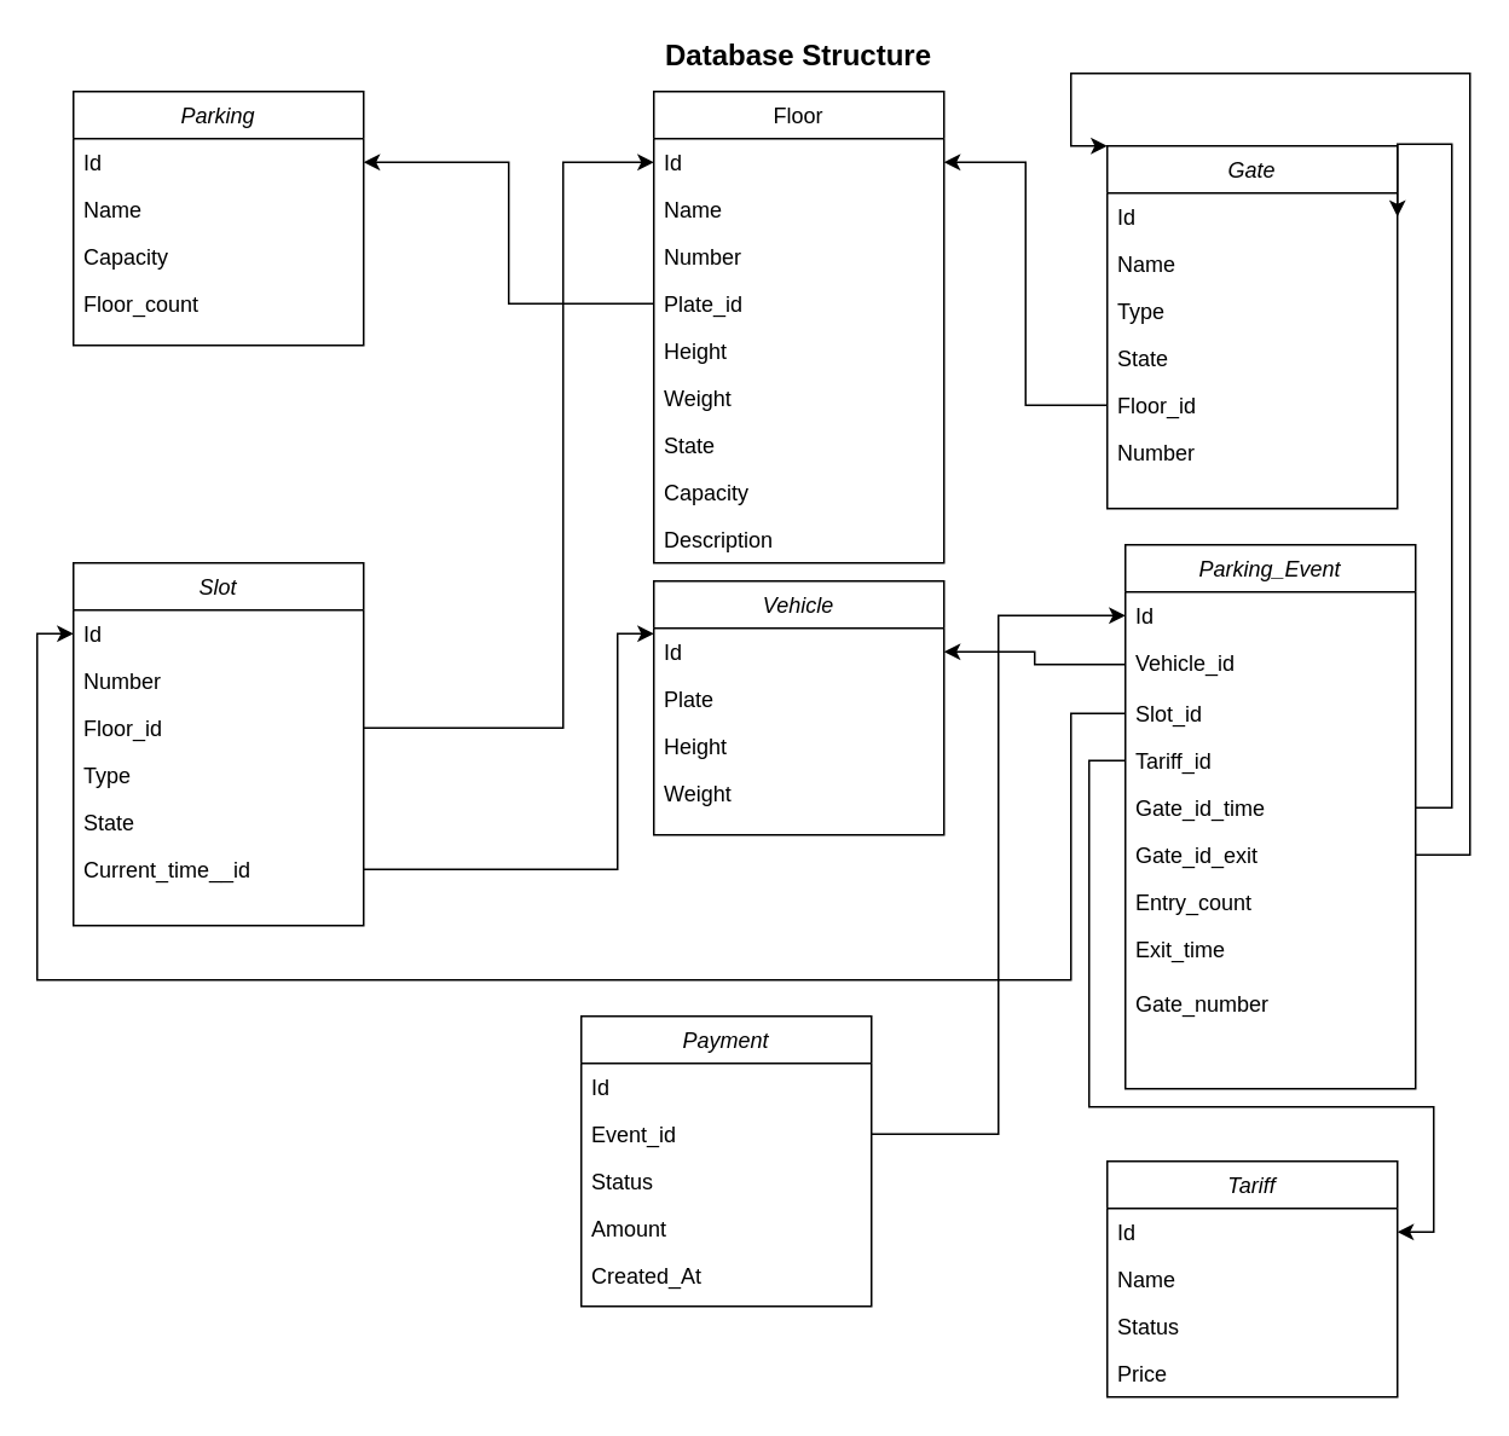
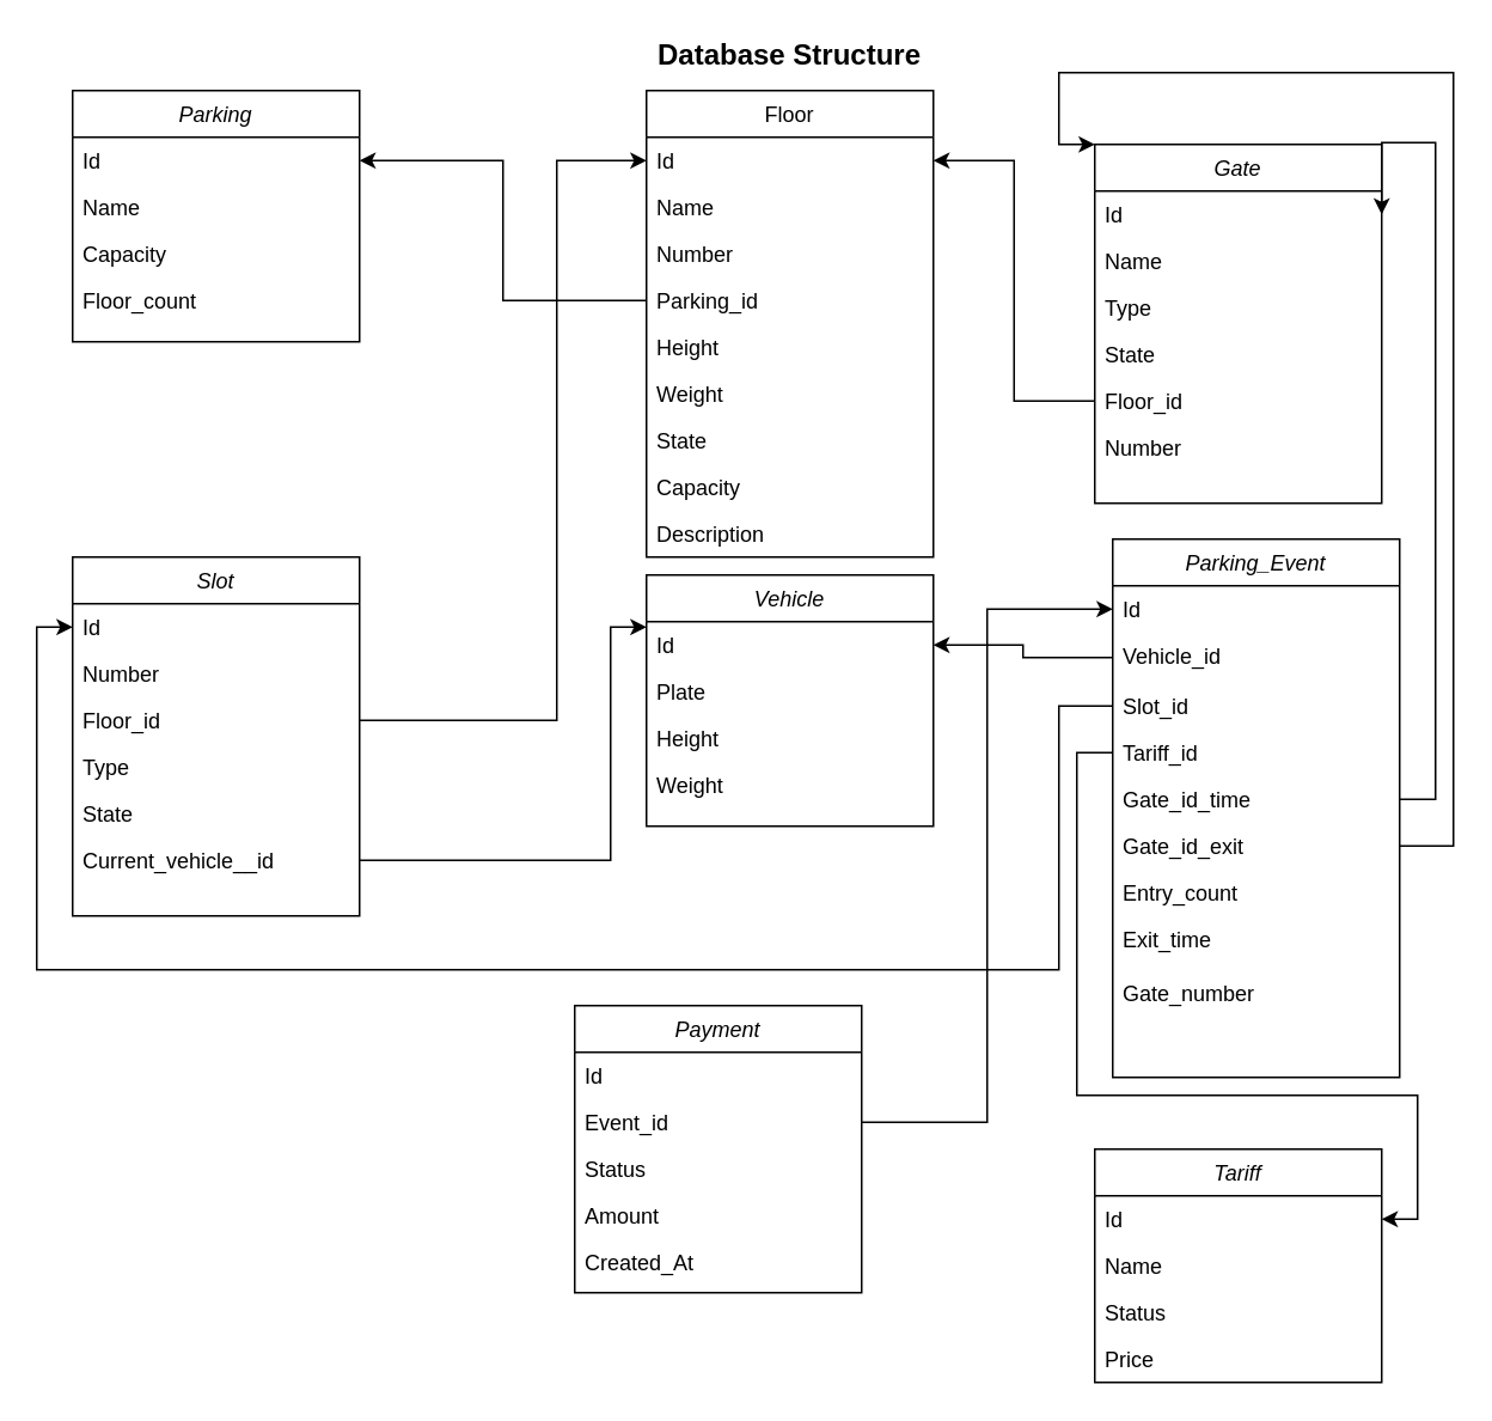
  <mxCell id="0" />
  <mxCell id="1" parent="0" />
  <mxCell id="2" value="Parking" style="swimlane;fontStyle=2;align=center;verticalAlign=top;childLayout=stackLayout;horizontal=1;startSize=26;horizontalStack=0;resizeParent=1;resizeLast=0;collapsible=1;marginBottom=0;rounded=0;shadow=0;strokeWidth=1;" parent="1" vertex="1"><mxGeometry x="40" y="50" width="160" height="140" as="geometry"><mxRectangle x="230" y="140" width="160" height="26" as="alternateBounds" /></mxGeometry></mxCell>
  <mxCell id="3" value="Id" style="text;align=left;verticalAlign=top;spacingLeft=4;spacingRight=4;overflow=hidden;rotatable=0;points=[[0,0.5],[1,0.5]];portConstraint=eastwest;" parent="2" vertex="1"><mxGeometry y="26" width="160" height="26" as="geometry" /></mxCell>
  <mxCell id="4" value="Name" style="text;align=left;verticalAlign=top;spacingLeft=4;spacingRight=4;overflow=hidden;rotatable=0;points=[[0,0.5],[1,0.5]];portConstraint=eastwest;rounded=0;shadow=0;html=0;" parent="2" vertex="1"><mxGeometry y="52" width="160" height="26" as="geometry" /></mxCell>
  <mxCell id="5" value="Capacity" style="text;align=left;verticalAlign=top;spacingLeft=4;spacingRight=4;overflow=hidden;rotatable=0;points=[[0,0.5],[1,0.5]];portConstraint=eastwest;rounded=0;shadow=0;html=0;" parent="2" vertex="1"><mxGeometry y="78" width="160" height="26" as="geometry" /></mxCell>
  <mxCell id="6" value="Floor_count" style="text;align=left;verticalAlign=top;spacingLeft=4;spacingRight=4;overflow=hidden;rotatable=0;points=[[0,0.5],[1,0.5]];portConstraint=eastwest;rounded=0;shadow=0;html=0;" vertex="1" parent="2"><mxGeometry y="104" width="160" height="26" as="geometry" /></mxCell>
  <mxCell id="7" value="Floor" style="swimlane;fontStyle=0;align=center;verticalAlign=top;childLayout=stackLayout;horizontal=1;startSize=26;horizontalStack=0;resizeParent=1;resizeLast=0;collapsible=1;marginBottom=0;rounded=0;shadow=0;strokeWidth=1;" parent="1" vertex="1"><mxGeometry x="360" y="50" width="160" height="260" as="geometry"><mxRectangle x="550" y="140" width="160" height="26" as="alternateBounds" /></mxGeometry></mxCell>
  <mxCell id="8" value="Id" style="text;align=left;verticalAlign=top;spacingLeft=4;spacingRight=4;overflow=hidden;rotatable=0;points=[[0,0.5],[1,0.5]];portConstraint=eastwest;rounded=0;shadow=0;html=0;" parent="7" vertex="1"><mxGeometry y="26" width="160" height="26" as="geometry" /></mxCell>
  <mxCell id="9" value="Name" style="text;align=left;verticalAlign=top;spacingLeft=4;spacingRight=4;overflow=hidden;rotatable=0;points=[[0,0.5],[1,0.5]];portConstraint=eastwest;rounded=0;shadow=0;html=0;" parent="7" vertex="1"><mxGeometry y="52" width="160" height="26" as="geometry" /></mxCell>
  <mxCell id="10" value="Number" style="text;align=left;verticalAlign=top;spacingLeft=4;spacingRight=4;overflow=hidden;rotatable=0;points=[[0,0.5],[1,0.5]];portConstraint=eastwest;rounded=0;shadow=0;html=0;" parent="7" vertex="1"><mxGeometry y="78" width="160" height="26" as="geometry" /></mxCell>
- <mxCell id="11" value="Plate_id" style="text;align=left;verticalAlign=top;spacingLeft=4;spacingRight=4;overflow=hidden;rotatable=0;points=[[0,0.5],[1,0.5]];portConstraint=eastwest;rounded=0;shadow=0;html=0;" parent="7" vertex="1"><mxGeometry y="104" width="160" height="26" as="geometry" /></mxCell>
+ <mxCell id="11" value="Parking_id" style="text;align=left;verticalAlign=top;spacingLeft=4;spacingRight=4;overflow=hidden;rotatable=0;points=[[0,0.5],[1,0.5]];portConstraint=eastwest;rounded=0;shadow=0;html=0;" parent="7" vertex="1"><mxGeometry y="104" width="160" height="26" as="geometry" /></mxCell>
  <mxCell id="12" value="Height" style="text;align=left;verticalAlign=top;spacingLeft=4;spacingRight=4;overflow=hidden;rotatable=0;points=[[0,0.5],[1,0.5]];portConstraint=eastwest;rounded=0;shadow=0;html=0;" vertex="1" parent="7"><mxGeometry y="130" width="160" height="26" as="geometry" /></mxCell>
  <mxCell id="13" value="Weight" style="text;align=left;verticalAlign=top;spacingLeft=4;spacingRight=4;overflow=hidden;rotatable=0;points=[[0,0.5],[1,0.5]];portConstraint=eastwest;rounded=0;shadow=0;html=0;" vertex="1" parent="7"><mxGeometry y="156" width="160" height="26" as="geometry" /></mxCell>
  <mxCell id="14" value="State" style="text;align=left;verticalAlign=top;spacingLeft=4;spacingRight=4;overflow=hidden;rotatable=0;points=[[0,0.5],[1,0.5]];portConstraint=eastwest;rounded=0;shadow=0;html=0;" vertex="1" parent="7"><mxGeometry y="182" width="160" height="26" as="geometry" /></mxCell>
  <mxCell id="15" value="Capacity" style="text;align=left;verticalAlign=top;spacingLeft=4;spacingRight=4;overflow=hidden;rotatable=0;points=[[0,0.5],[1,0.5]];portConstraint=eastwest;rounded=0;shadow=0;html=0;" vertex="1" parent="7"><mxGeometry y="208" width="160" height="26" as="geometry" /></mxCell>
  <mxCell id="16" value="Description" style="text;align=left;verticalAlign=top;spacingLeft=4;spacingRight=4;overflow=hidden;rotatable=0;points=[[0,0.5],[1,0.5]];portConstraint=eastwest;rounded=0;shadow=0;html=0;" vertex="1" parent="7"><mxGeometry y="234" width="160" height="26" as="geometry" /></mxCell>
  <mxCell id="17" style="edgeStyle=orthogonalEdgeStyle;rounded=0;orthogonalLoop=1;jettySize=auto;html=1;" edge="1" parent="1" source="11" target="3"><mxGeometry relative="1" as="geometry" /></mxCell>
  <mxCell id="18" value="Gate" style="swimlane;fontStyle=2;align=center;verticalAlign=top;childLayout=stackLayout;horizontal=1;startSize=26;horizontalStack=0;resizeParent=1;resizeLast=0;collapsible=1;marginBottom=0;rounded=0;shadow=0;strokeWidth=1;" vertex="1" parent="1"><mxGeometry x="610" y="80" width="160" height="200" as="geometry"><mxRectangle x="230" y="140" width="160" height="26" as="alternateBounds" /></mxGeometry></mxCell>
  <mxCell id="19" value="Id" style="text;align=left;verticalAlign=top;spacingLeft=4;spacingRight=4;overflow=hidden;rotatable=0;points=[[0,0.5],[1,0.5]];portConstraint=eastwest;" vertex="1" parent="18"><mxGeometry y="26" width="160" height="26" as="geometry" /></mxCell>
  <mxCell id="20" value="Name" style="text;align=left;verticalAlign=top;spacingLeft=4;spacingRight=4;overflow=hidden;rotatable=0;points=[[0,0.5],[1,0.5]];portConstraint=eastwest;rounded=0;shadow=0;html=0;" vertex="1" parent="18"><mxGeometry y="52" width="160" height="26" as="geometry" /></mxCell>
  <mxCell id="21" value="Type" style="text;align=left;verticalAlign=top;spacingLeft=4;spacingRight=4;overflow=hidden;rotatable=0;points=[[0,0.5],[1,0.5]];portConstraint=eastwest;rounded=0;shadow=0;html=0;" vertex="1" parent="18"><mxGeometry y="78" width="160" height="26" as="geometry" /></mxCell>
  <mxCell id="22" value="State" style="text;align=left;verticalAlign=top;spacingLeft=4;spacingRight=4;overflow=hidden;rotatable=0;points=[[0,0.5],[1,0.5]];portConstraint=eastwest;rounded=0;shadow=0;html=0;" vertex="1" parent="18"><mxGeometry y="104" width="160" height="26" as="geometry" /></mxCell>
  <mxCell id="23" value="Floor_id" style="text;align=left;verticalAlign=top;spacingLeft=4;spacingRight=4;overflow=hidden;rotatable=0;points=[[0,0.5],[1,0.5]];portConstraint=eastwest;rounded=0;shadow=0;html=0;" vertex="1" parent="18"><mxGeometry y="130" width="160" height="26" as="geometry" /></mxCell>
  <mxCell id="24" value="Number" style="text;align=left;verticalAlign=top;spacingLeft=4;spacingRight=4;overflow=hidden;rotatable=0;points=[[0,0.5],[1,0.5]];portConstraint=eastwest;rounded=0;shadow=0;html=0;" vertex="1" parent="18"><mxGeometry y="156" width="160" height="26" as="geometry" /></mxCell>
  <mxCell id="25" style="edgeStyle=orthogonalEdgeStyle;rounded=0;orthogonalLoop=1;jettySize=auto;html=1;" edge="1" parent="1" source="23" target="8"><mxGeometry relative="1" as="geometry" /></mxCell>
  <mxCell id="26" value="Slot" style="swimlane;fontStyle=2;align=center;verticalAlign=top;childLayout=stackLayout;horizontal=1;startSize=26;horizontalStack=0;resizeParent=1;resizeLast=0;collapsible=1;marginBottom=0;rounded=0;shadow=0;strokeWidth=1;" vertex="1" parent="1"><mxGeometry x="40" y="310" width="160" height="200" as="geometry"><mxRectangle x="230" y="140" width="160" height="26" as="alternateBounds" /></mxGeometry></mxCell>
  <mxCell id="27" value="Id" style="text;align=left;verticalAlign=top;spacingLeft=4;spacingRight=4;overflow=hidden;rotatable=0;points=[[0,0.5],[1,0.5]];portConstraint=eastwest;" vertex="1" parent="26"><mxGeometry y="26" width="160" height="26" as="geometry" /></mxCell>
  <mxCell id="28" value="Number" style="text;align=left;verticalAlign=top;spacingLeft=4;spacingRight=4;overflow=hidden;rotatable=0;points=[[0,0.5],[1,0.5]];portConstraint=eastwest;rounded=0;shadow=0;html=0;" vertex="1" parent="26"><mxGeometry y="52" width="160" height="26" as="geometry" /></mxCell>
  <mxCell id="29" value="Floor_id" style="text;align=left;verticalAlign=top;spacingLeft=4;spacingRight=4;overflow=hidden;rotatable=0;points=[[0,0.5],[1,0.5]];portConstraint=eastwest;rounded=0;shadow=0;html=0;" vertex="1" parent="26"><mxGeometry y="78" width="160" height="26" as="geometry" /></mxCell>
  <mxCell id="30" value="Type" style="text;align=left;verticalAlign=top;spacingLeft=4;spacingRight=4;overflow=hidden;rotatable=0;points=[[0,0.5],[1,0.5]];portConstraint=eastwest;rounded=0;shadow=0;html=0;" vertex="1" parent="26"><mxGeometry y="104" width="160" height="26" as="geometry" /></mxCell>
  <mxCell id="31" value="State" style="text;align=left;verticalAlign=top;spacingLeft=4;spacingRight=4;overflow=hidden;rotatable=0;points=[[0,0.5],[1,0.5]];portConstraint=eastwest;rounded=0;shadow=0;html=0;" vertex="1" parent="26"><mxGeometry y="130" width="160" height="26" as="geometry" /></mxCell>
- <mxCell id="32" value="Current_time__id" style="text;align=left;verticalAlign=top;spacingLeft=4;spacingRight=4;overflow=hidden;rotatable=0;points=[[0,0.5],[1,0.5]];portConstraint=eastwest;rounded=0;shadow=0;html=0;" vertex="1" parent="26"><mxGeometry y="156" width="160" height="26" as="geometry" /></mxCell>
+ <mxCell id="32" value="Current_vehicle__id" style="text;align=left;verticalAlign=top;spacingLeft=4;spacingRight=4;overflow=hidden;rotatable=0;points=[[0,0.5],[1,0.5]];portConstraint=eastwest;rounded=0;shadow=0;html=0;" vertex="1" parent="26"><mxGeometry y="156" width="160" height="26" as="geometry" /></mxCell>
  <mxCell id="33" style="edgeStyle=orthogonalEdgeStyle;rounded=0;orthogonalLoop=1;jettySize=auto;html=1;entryX=0;entryY=0.5;entryDx=0;entryDy=0;" edge="1" parent="1" source="29" target="8"><mxGeometry relative="1" as="geometry"><mxPoint x="330" y="90" as="targetPoint" /><Array as="points"><mxPoint x="310" y="401" /><mxPoint x="310" y="89" /></Array></mxGeometry></mxCell>
  <mxCell id="34" value="Vehicle" style="swimlane;fontStyle=2;align=center;verticalAlign=top;childLayout=stackLayout;horizontal=1;startSize=26;horizontalStack=0;resizeParent=1;resizeLast=0;collapsible=1;marginBottom=0;rounded=0;shadow=0;strokeWidth=1;" vertex="1" parent="1"><mxGeometry x="360" y="320" width="160" height="140" as="geometry"><mxRectangle x="230" y="140" width="160" height="26" as="alternateBounds" /></mxGeometry></mxCell>
  <mxCell id="35" value="Id" style="text;align=left;verticalAlign=top;spacingLeft=4;spacingRight=4;overflow=hidden;rotatable=0;points=[[0,0.5],[1,0.5]];portConstraint=eastwest;" vertex="1" parent="34"><mxGeometry y="26" width="160" height="26" as="geometry" /></mxCell>
  <mxCell id="36" value="Plate" style="text;align=left;verticalAlign=top;spacingLeft=4;spacingRight=4;overflow=hidden;rotatable=0;points=[[0,0.5],[1,0.5]];portConstraint=eastwest;rounded=0;shadow=0;html=0;" vertex="1" parent="34"><mxGeometry y="52" width="160" height="26" as="geometry" /></mxCell>
  <mxCell id="37" value="Height" style="text;align=left;verticalAlign=top;spacingLeft=4;spacingRight=4;overflow=hidden;rotatable=0;points=[[0,0.5],[1,0.5]];portConstraint=eastwest;rounded=0;shadow=0;html=0;" vertex="1" parent="34"><mxGeometry y="78" width="160" height="26" as="geometry" /></mxCell>
  <mxCell id="38" value="Weight" style="text;align=left;verticalAlign=top;spacingLeft=4;spacingRight=4;overflow=hidden;rotatable=0;points=[[0,0.5],[1,0.5]];portConstraint=eastwest;rounded=0;shadow=0;html=0;" vertex="1" parent="34"><mxGeometry y="104" width="160" height="26" as="geometry" /></mxCell>
  <mxCell id="39" style="edgeStyle=orthogonalEdgeStyle;rounded=0;orthogonalLoop=1;jettySize=auto;html=1;" edge="1" parent="1" source="32" target="35"><mxGeometry relative="1" as="geometry"><Array as="points"><mxPoint x="340" y="479" /><mxPoint x="340" y="349" /></Array></mxGeometry></mxCell>
  <mxCell id="40" value="Payment" style="swimlane;fontStyle=2;align=center;verticalAlign=top;childLayout=stackLayout;horizontal=1;startSize=26;horizontalStack=0;resizeParent=1;resizeLast=0;collapsible=1;marginBottom=0;rounded=0;shadow=0;strokeWidth=1;" vertex="1" parent="1"><mxGeometry x="320" y="560" width="160" height="160" as="geometry"><mxRectangle x="230" y="140" width="160" height="26" as="alternateBounds" /></mxGeometry></mxCell>
  <mxCell id="41" value="Id" style="text;align=left;verticalAlign=top;spacingLeft=4;spacingRight=4;overflow=hidden;rotatable=0;points=[[0,0.5],[1,0.5]];portConstraint=eastwest;" vertex="1" parent="40"><mxGeometry y="26" width="160" height="26" as="geometry" /></mxCell>
  <mxCell id="42" value="Event_id" style="text;align=left;verticalAlign=top;spacingLeft=4;spacingRight=4;overflow=hidden;rotatable=0;points=[[0,0.5],[1,0.5]];portConstraint=eastwest;rounded=0;shadow=0;html=0;" vertex="1" parent="40"><mxGeometry y="52" width="160" height="26" as="geometry" /></mxCell>
  <mxCell id="43" value="Status" style="text;align=left;verticalAlign=top;spacingLeft=4;spacingRight=4;overflow=hidden;rotatable=0;points=[[0,0.5],[1,0.5]];portConstraint=eastwest;rounded=0;shadow=0;html=0;" vertex="1" parent="40"><mxGeometry y="78" width="160" height="26" as="geometry" /></mxCell>
  <mxCell id="44" value="Amount" style="text;align=left;verticalAlign=top;spacingLeft=4;spacingRight=4;overflow=hidden;rotatable=0;points=[[0,0.5],[1,0.5]];portConstraint=eastwest;rounded=0;shadow=0;html=0;" vertex="1" parent="40"><mxGeometry y="104" width="160" height="26" as="geometry" /></mxCell>
  <mxCell id="45" value="Created_At" style="text;align=left;verticalAlign=top;spacingLeft=4;spacingRight=4;overflow=hidden;rotatable=0;points=[[0,0.5],[1,0.5]];portConstraint=eastwest;rounded=0;shadow=0;html=0;" vertex="1" parent="40"><mxGeometry y="130" width="160" height="26" as="geometry" /></mxCell>
  <mxCell id="46" value="Parking_Event" style="swimlane;fontStyle=2;align=center;verticalAlign=top;childLayout=stackLayout;horizontal=1;startSize=26;horizontalStack=0;resizeParent=1;resizeLast=0;collapsible=1;marginBottom=0;rounded=0;shadow=0;strokeWidth=1;" vertex="1" parent="1"><mxGeometry x="620" y="300" width="160" height="300" as="geometry"><mxRectangle x="230" y="140" width="160" height="26" as="alternateBounds" /></mxGeometry></mxCell>
  <mxCell id="47" value="Id" style="text;align=left;verticalAlign=top;spacingLeft=4;spacingRight=4;overflow=hidden;rotatable=0;points=[[0,0.5],[1,0.5]];portConstraint=eastwest;" vertex="1" parent="46"><mxGeometry y="26" width="160" height="26" as="geometry" /></mxCell>
  <mxCell id="48" value="Vehicle_id" style="text;align=left;verticalAlign=top;spacingLeft=4;spacingRight=4;overflow=hidden;rotatable=0;points=[[0,0.5],[1,0.5]];portConstraint=eastwest;rounded=0;shadow=0;html=0;" vertex="1" parent="46"><mxGeometry y="52" width="160" height="28" as="geometry" /></mxCell>
  <mxCell id="49" value="Slot_id" style="text;align=left;verticalAlign=top;spacingLeft=4;spacingRight=4;overflow=hidden;rotatable=0;points=[[0,0.5],[1,0.5]];portConstraint=eastwest;rounded=0;shadow=0;html=0;" vertex="1" parent="46"><mxGeometry y="80" width="160" height="26" as="geometry" /></mxCell>
  <mxCell id="50" value="Tariff_id" style="text;align=left;verticalAlign=top;spacingLeft=4;spacingRight=4;overflow=hidden;rotatable=0;points=[[0,0.5],[1,0.5]];portConstraint=eastwest;rounded=0;shadow=0;html=0;" vertex="1" parent="46"><mxGeometry y="106" width="160" height="26" as="geometry" /></mxCell>
  <mxCell id="51" value="Gate_id_time" style="text;align=left;verticalAlign=top;spacingLeft=4;spacingRight=4;overflow=hidden;rotatable=0;points=[[0,0.5],[1,0.5]];portConstraint=eastwest;rounded=0;shadow=0;html=0;" vertex="1" parent="46"><mxGeometry y="132" width="160" height="26" as="geometry" /></mxCell>
  <mxCell id="52" value="Gate_id_exit" style="text;align=left;verticalAlign=top;spacingLeft=4;spacingRight=4;overflow=hidden;rotatable=0;points=[[0,0.5],[1,0.5]];portConstraint=eastwest;rounded=0;shadow=0;html=0;" vertex="1" parent="46"><mxGeometry y="158" width="160" height="26" as="geometry" /></mxCell>
  <mxCell id="53" value="Entry_count" style="text;align=left;verticalAlign=top;spacingLeft=4;spacingRight=4;overflow=hidden;rotatable=0;points=[[0,0.5],[1,0.5]];portConstraint=eastwest;rounded=0;shadow=0;html=0;" vertex="1" parent="46"><mxGeometry y="184" width="160" height="26" as="geometry" /></mxCell>
  <mxCell id="54" value="Exit_time" style="text;align=left;verticalAlign=top;spacingLeft=4;spacingRight=4;overflow=hidden;rotatable=0;points=[[0,0.5],[1,0.5]];portConstraint=eastwest;rounded=0;shadow=0;html=0;" vertex="1" parent="46"><mxGeometry y="210" width="160" height="30" as="geometry" /></mxCell>
  <mxCell id="55" value="Gate_number" style="text;align=left;verticalAlign=top;spacingLeft=4;spacingRight=4;overflow=hidden;rotatable=0;points=[[0,0.5],[1,0.5]];portConstraint=eastwest;rounded=0;shadow=0;html=0;" vertex="1" parent="46"><mxGeometry y="240" width="160" height="30" as="geometry" /></mxCell>
  <mxCell id="56" style="edgeStyle=orthogonalEdgeStyle;rounded=0;orthogonalLoop=1;jettySize=auto;html=1;" edge="1" parent="1" source="48" target="35"><mxGeometry relative="1" as="geometry" /></mxCell>
  <mxCell id="57" style="edgeStyle=orthogonalEdgeStyle;rounded=0;orthogonalLoop=1;jettySize=auto;html=1;entryX=0;entryY=0.5;entryDx=0;entryDy=0;" edge="1" parent="1" source="49" target="27"><mxGeometry relative="1" as="geometry"><mxPoint x="160" y="550" as="targetPoint" /><Array as="points"><mxPoint x="590" y="393" /><mxPoint x="590" y="540" /><mxPoint x="20" y="540" /><mxPoint x="20" y="349" /></Array></mxGeometry></mxCell>
  <mxCell id="58" style="edgeStyle=orthogonalEdgeStyle;rounded=0;orthogonalLoop=1;jettySize=auto;html=1;entryX=1;entryY=0.5;entryDx=0;entryDy=0;" edge="1" parent="1" source="51" target="19"><mxGeometry relative="1" as="geometry"><mxPoint x="810" y="160" as="targetPoint" /><Array as="points"><mxPoint x="800" y="445" /><mxPoint x="800" y="79" /></Array></mxGeometry></mxCell>
  <mxCell id="59" style="edgeStyle=orthogonalEdgeStyle;rounded=0;orthogonalLoop=1;jettySize=auto;html=1;" edge="1" parent="1" source="52"><mxGeometry relative="1" as="geometry"><mxPoint x="610" y="80" as="targetPoint" /><Array as="points"><mxPoint x="810" y="471" /><mxPoint x="810" y="40" /><mxPoint x="590" y="40" /><mxPoint x="590" y="80" /></Array></mxGeometry></mxCell>
  <mxCell id="60" style="edgeStyle=orthogonalEdgeStyle;rounded=0;orthogonalLoop=1;jettySize=auto;html=1;" edge="1" parent="1" source="42" target="47"><mxGeometry relative="1" as="geometry" /></mxCell>
  <mxCell id="61" value="Tariff" style="swimlane;fontStyle=2;align=center;verticalAlign=top;childLayout=stackLayout;horizontal=1;startSize=26;horizontalStack=0;resizeParent=1;resizeLast=0;collapsible=1;marginBottom=0;rounded=0;shadow=0;strokeWidth=1;" vertex="1" parent="1"><mxGeometry x="610" y="640" width="160" height="130" as="geometry"><mxRectangle x="230" y="140" width="160" height="26" as="alternateBounds" /></mxGeometry></mxCell>
  <mxCell id="62" value="Id" style="text;align=left;verticalAlign=top;spacingLeft=4;spacingRight=4;overflow=hidden;rotatable=0;points=[[0,0.5],[1,0.5]];portConstraint=eastwest;" vertex="1" parent="61"><mxGeometry y="26" width="160" height="26" as="geometry" /></mxCell>
  <mxCell id="63" value="Name" style="text;align=left;verticalAlign=top;spacingLeft=4;spacingRight=4;overflow=hidden;rotatable=0;points=[[0,0.5],[1,0.5]];portConstraint=eastwest;rounded=0;shadow=0;html=0;" vertex="1" parent="61"><mxGeometry y="52" width="160" height="26" as="geometry" /></mxCell>
  <mxCell id="64" value="Status" style="text;align=left;verticalAlign=top;spacingLeft=4;spacingRight=4;overflow=hidden;rotatable=0;points=[[0,0.5],[1,0.5]];portConstraint=eastwest;rounded=0;shadow=0;html=0;" vertex="1" parent="61"><mxGeometry y="78" width="160" height="26" as="geometry" /></mxCell>
  <mxCell id="65" value="Price" style="text;align=left;verticalAlign=top;spacingLeft=4;spacingRight=4;overflow=hidden;rotatable=0;points=[[0,0.5],[1,0.5]];portConstraint=eastwest;rounded=0;shadow=0;html=0;" vertex="1" parent="61"><mxGeometry y="104" width="160" height="26" as="geometry" /></mxCell>
  <mxCell id="66" style="edgeStyle=orthogonalEdgeStyle;rounded=0;orthogonalLoop=1;jettySize=auto;html=1;" edge="1" parent="1" source="50" target="62"><mxGeometry relative="1" as="geometry"><Array as="points"><mxPoint x="600" y="419" /><mxPoint x="600" y="610" /><mxPoint x="790" y="610" /><mxPoint x="790" y="679" /></Array></mxGeometry></mxCell>
  <mxCell id="67" value="&lt;b&gt;&lt;font style=&quot;font-size: 16px&quot;&gt;Database Structure&lt;/font&gt;&lt;/b&gt;" style="text;html=1;strokeColor=none;fillColor=none;align=center;verticalAlign=middle;whiteSpace=wrap;rounded=0;" vertex="1" parent="1"><mxGeometry x="335" y="20" width="210" height="20" as="geometry" /></mxCell>
